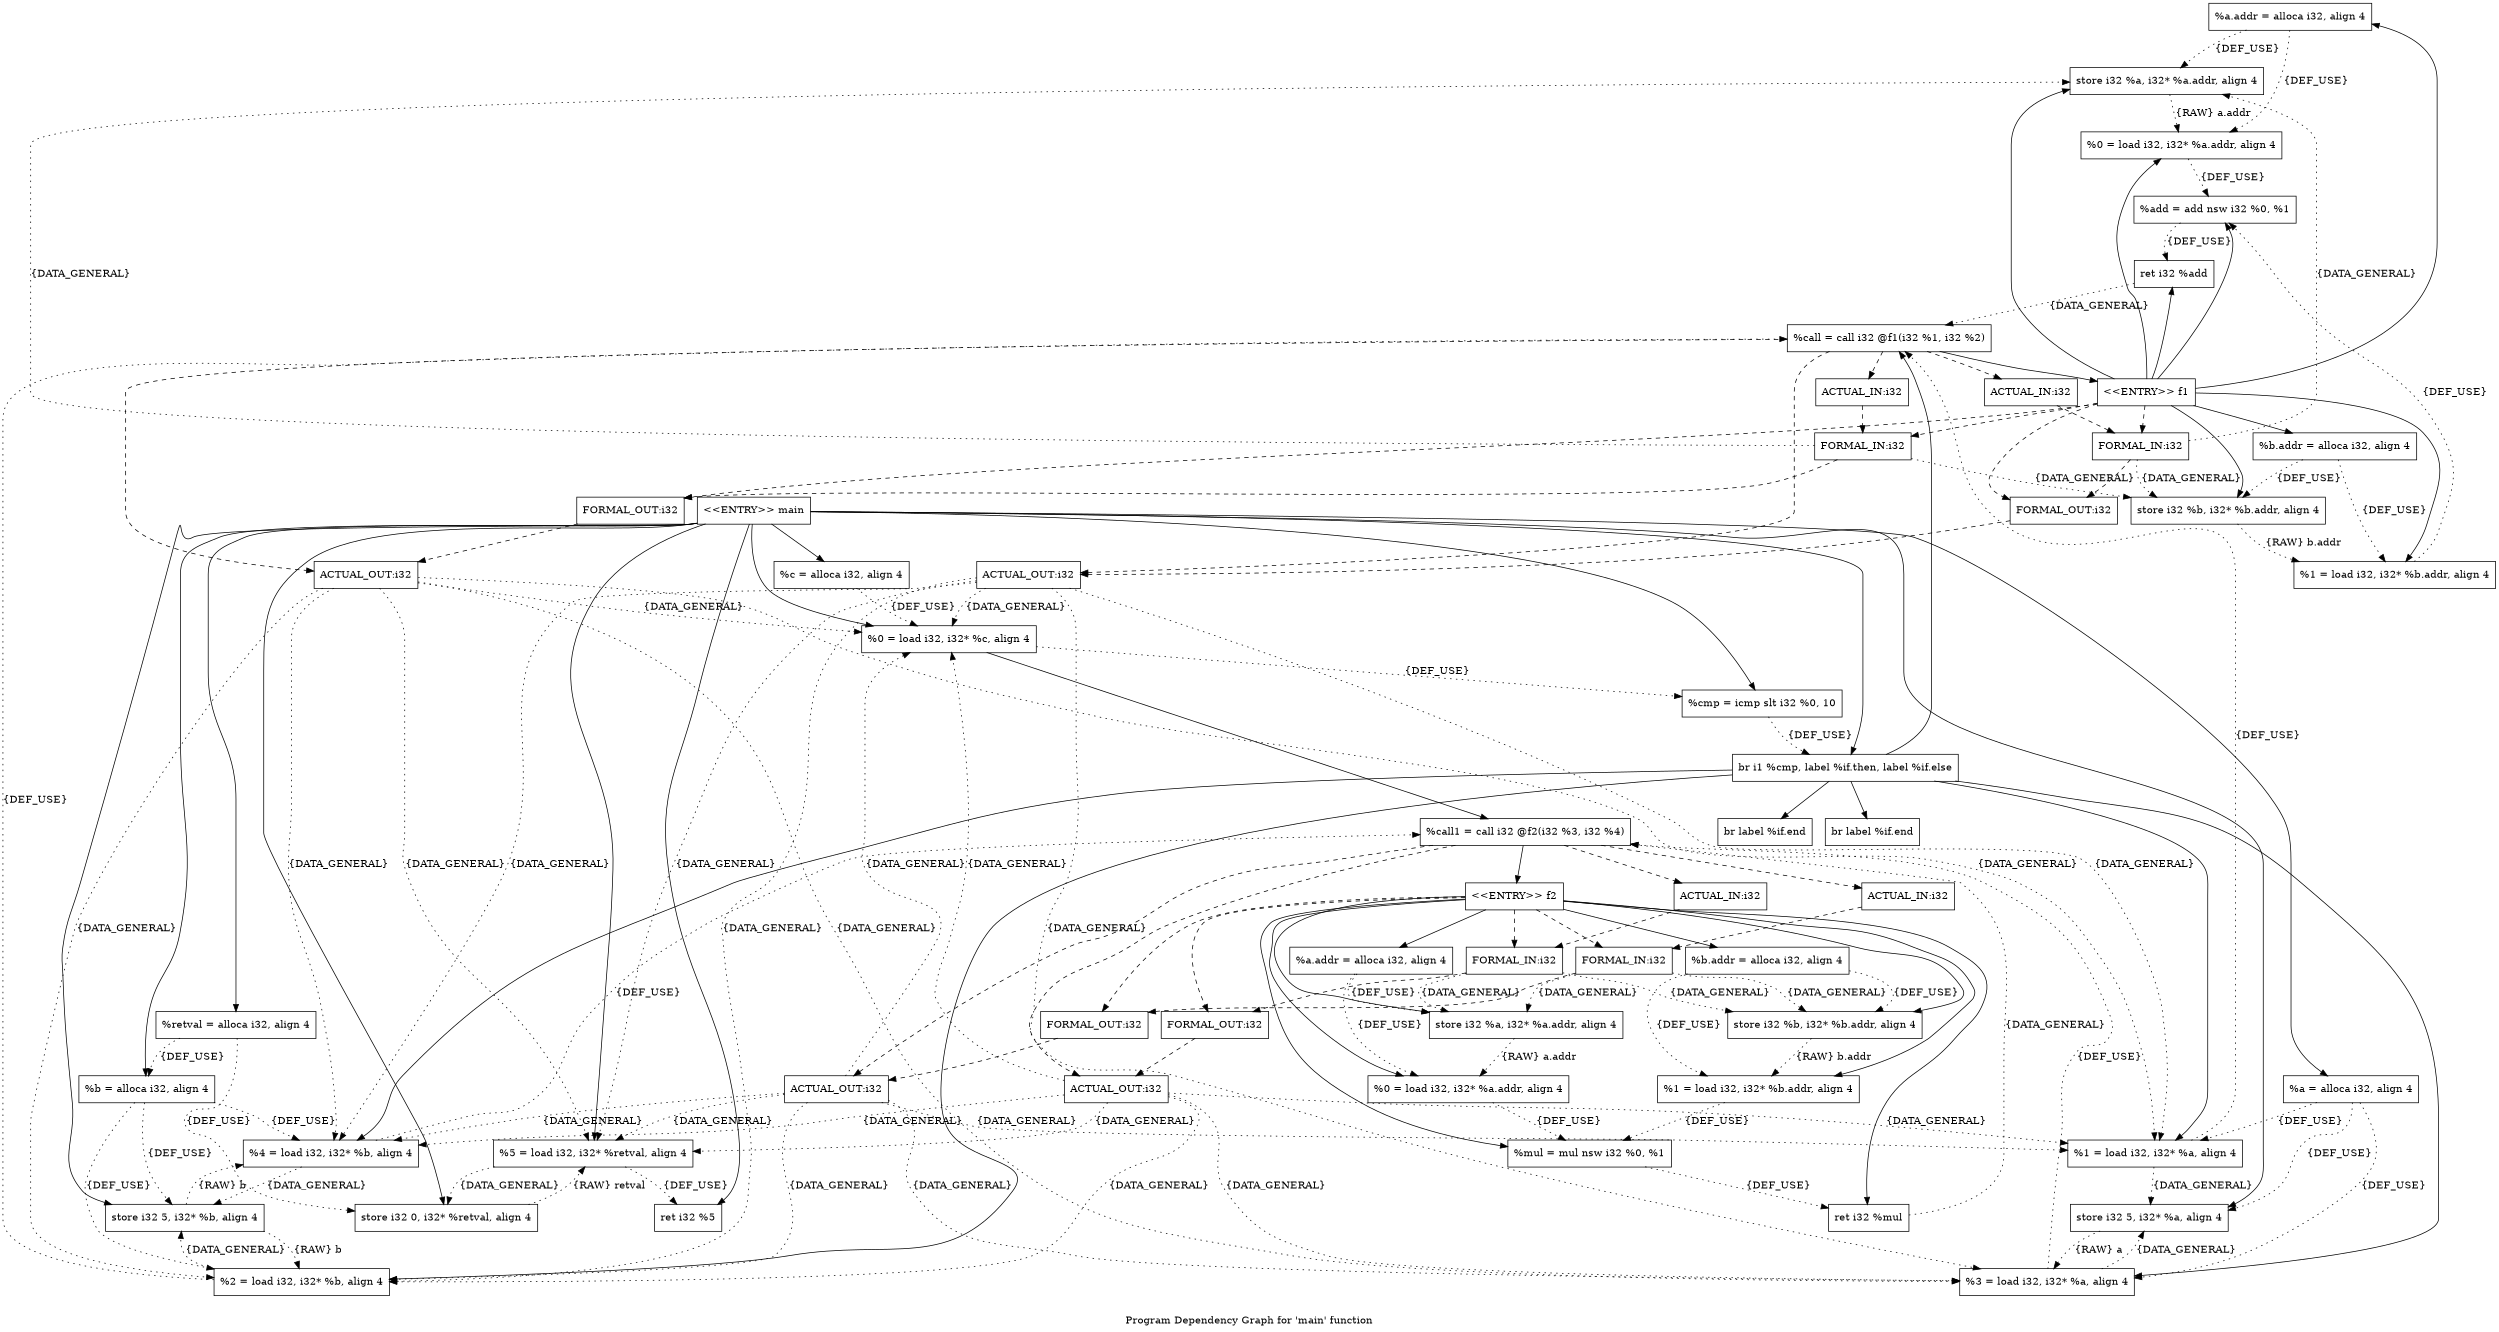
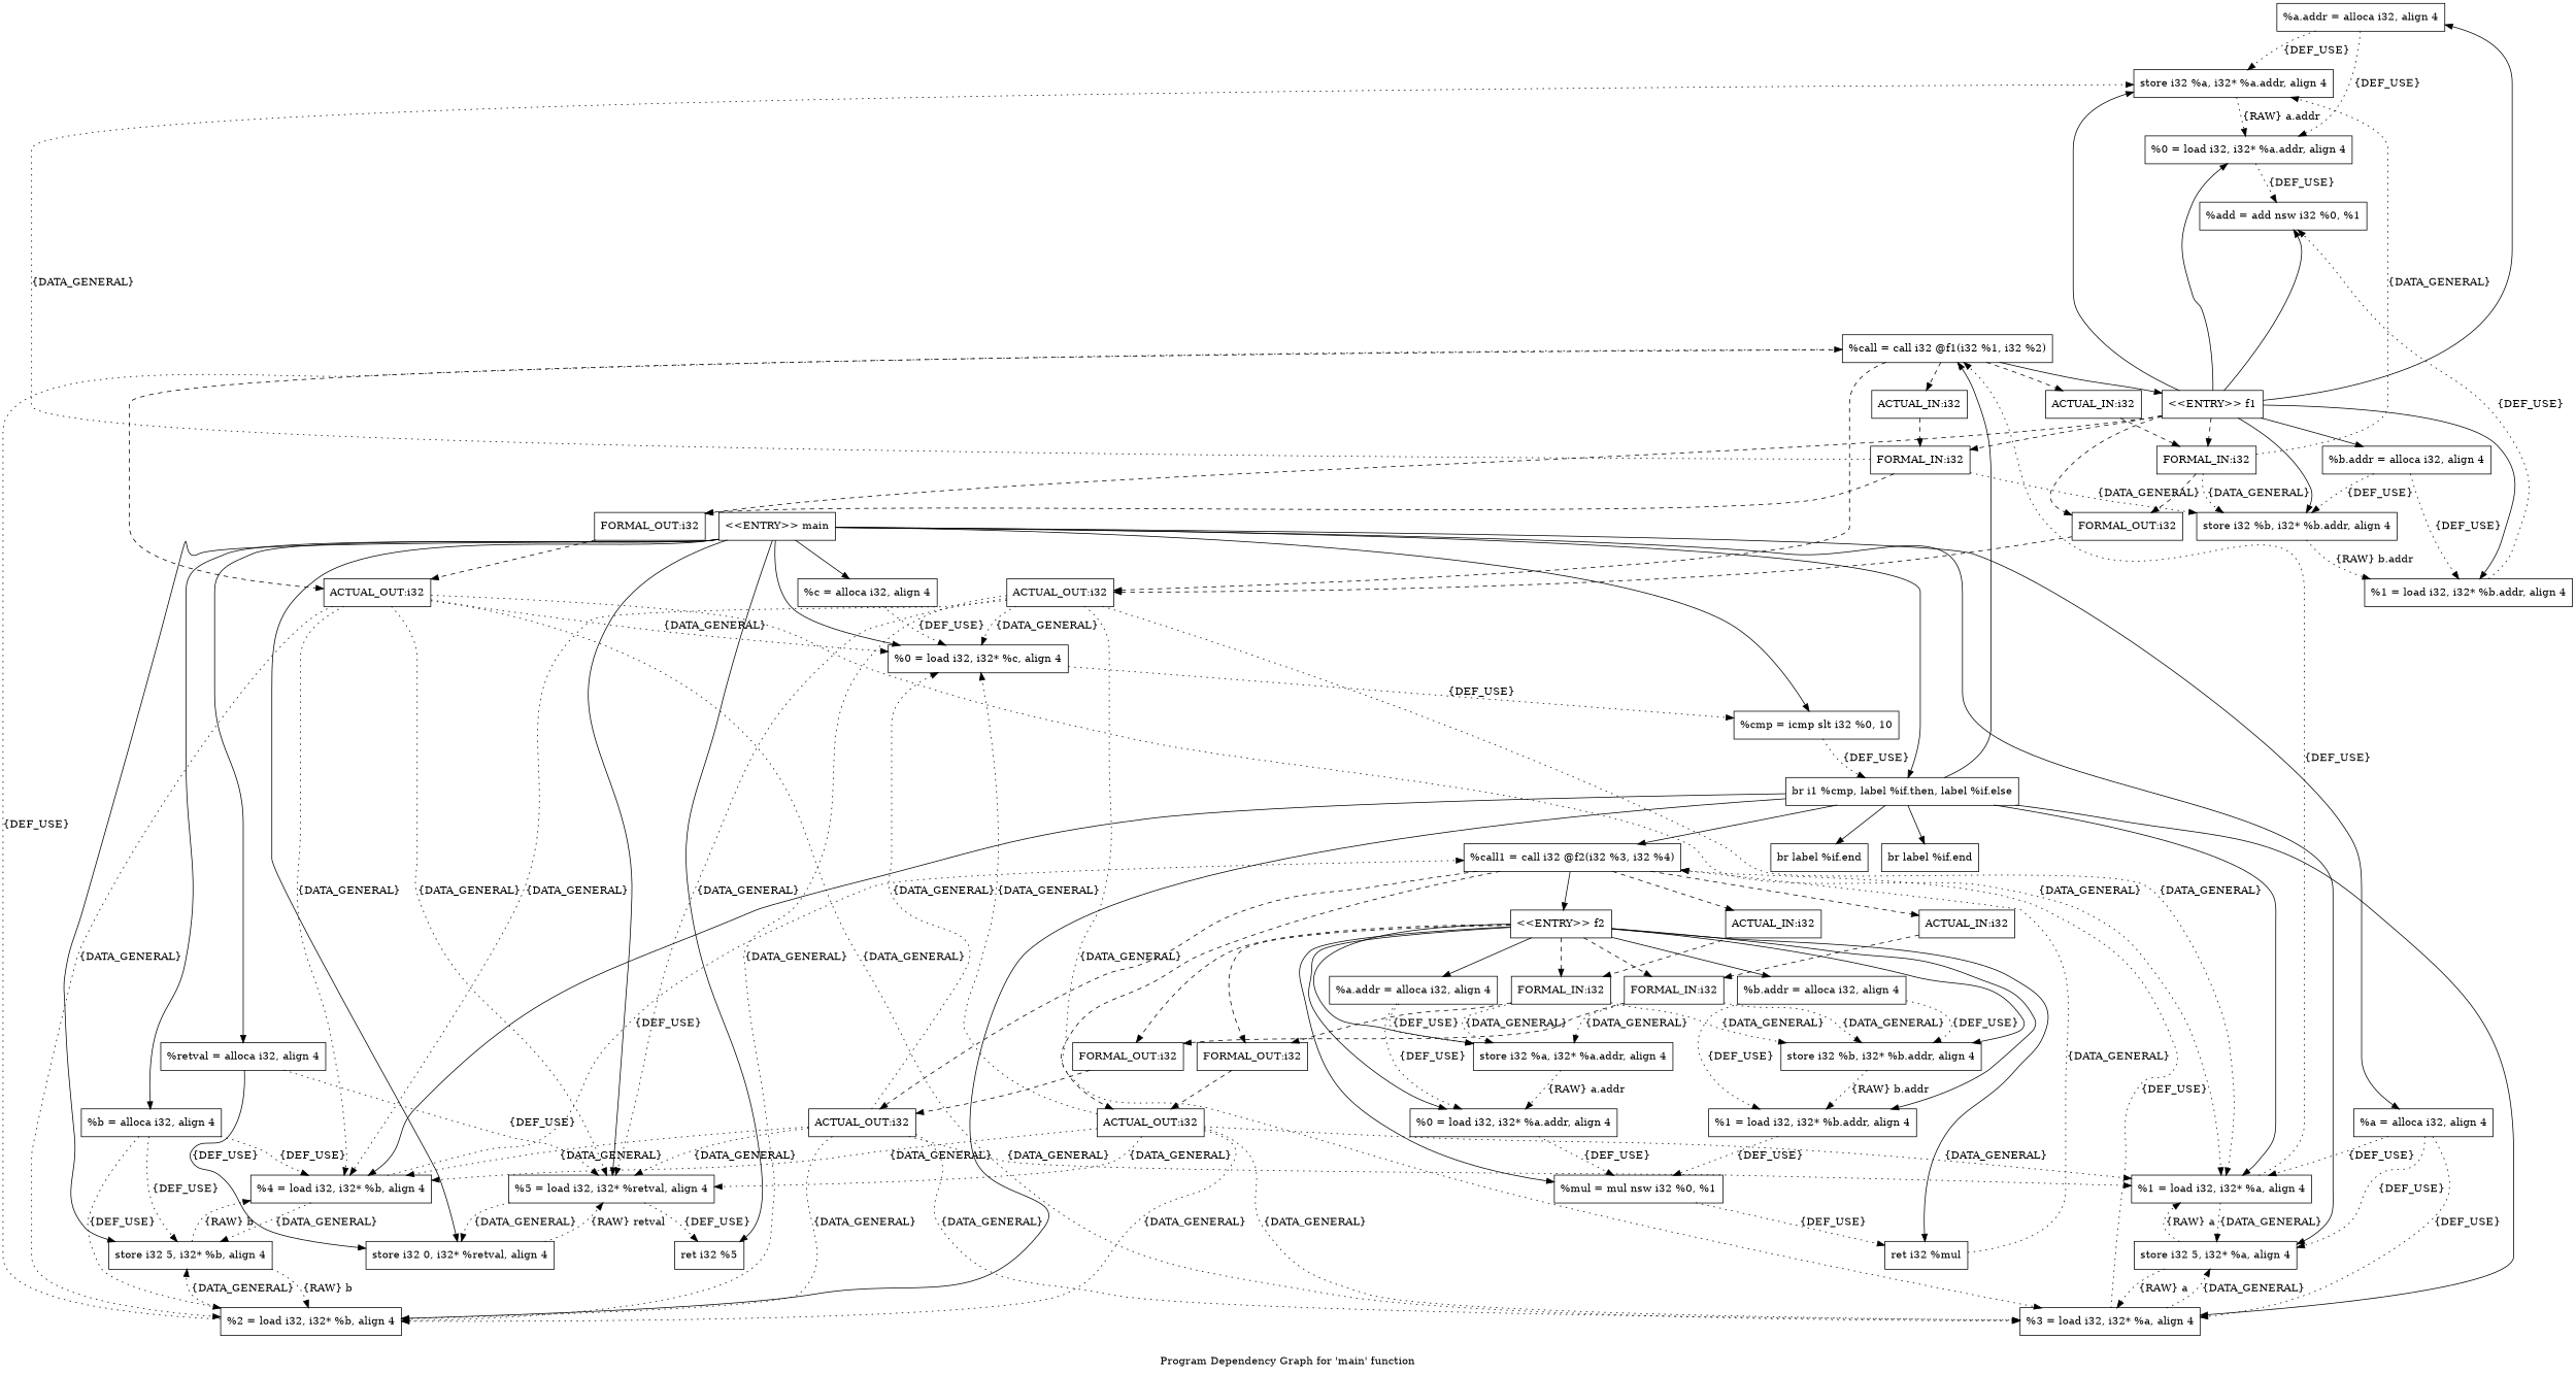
  digraph {
    label="Program Dependency Graph for 'main' function"
    node [shape=record]
    edge [style=dotted]
    n1 [label="{  %a.addr = alloca i32, align 4}"]
    n2 [label="{  store i32 %a, i32* %a.addr, align 4}"]
    n3 [label="{  %0 = load i32, i32* %a.addr, align 4}"]
    n4 [label="{  %add = add nsw i32 %0, %1}"]
-   n5 [label="{  ret i32 %add}"]
    n6 [label="{  %call = call i32 @f1(i32 %1, i32 %2)}"]
    n7 [label="{  %b.addr = alloca i32, align 4}"]
    n8 [label="{  store i32 %b, i32* %b.addr, align 4}"]
    n9 [label="{  %1 = load i32, i32* %b.addr, align 4}"]
    n10 [label="{\<\<ENTRY\>\> f1}"]
    n11 [label="{ACTUAL_IN:i32}"]
    n12 [label="{ACTUAL_OUT:i32}"]
    n13 [label="{ACTUAL_IN:i32}"]
    n14 [label="{ACTUAL_OUT:i32}"]
    n15 [label="{FORMAL_IN:i32}"]
    n16 [label="{FORMAL_OUT:i32}"]
    n17 [label="{FORMAL_IN:i32}"]
    n18 [label="{FORMAL_OUT:i32}"]
    n19 [label="{  %0 = load i32, i32* %c, align 4}"]
    n20 [label="{  %5 = load i32, i32* %retval, align 4}"]
    n21 [label="{  %1 = load i32, i32* %a, align 4}"]
    n22 [label="{  %3 = load i32, i32* %a, align 4}"]
    n23 [label="{  %2 = load i32, i32* %b, align 4}"]
    n24 [label="{  %4 = load i32, i32* %b, align 4}"]
    n25 [label="{  %a.addr = alloca i32, align 4}"]
    n26 [label="{  store i32 %a, i32* %a.addr, align 4}"]
    n27 [label="{  %0 = load i32, i32* %a.addr, align 4}"]
    n28 [label="{  %mul = mul nsw i32 %0, %1}"]
    n29 [label="{  ret i32 %mul}"]
    n30 [label="{  %call1 = call i32 @f2(i32 %3, i32 %4)}"]
    n31 [label="{  %b.addr = alloca i32, align 4}"]
    n32 [label="{  store i32 %b, i32* %b.addr, align 4}"]
    n33 [label="{  %1 = load i32, i32* %b.addr, align 4}"]
    n34 [label="{\<\<ENTRY\>\> f2}"]
    n35 [label="{ACTUAL_IN:i32}"]
    n36 [label="{ACTUAL_OUT:i32}"]
    n37 [label="{ACTUAL_IN:i32}"]
    n38 [label="{ACTUAL_OUT:i32}"]
    n39 [label="{FORMAL_IN:i32}"]
    n40 [label="{FORMAL_OUT:i32}"]
    n41 [label="{FORMAL_IN:i32}"]
    n42 [label="{FORMAL_OUT:i32}"]
    n43 [label="{\<\<ENTRY\>\> main}"]
    n44 [label="{  %retval = alloca i32, align 4}"]
    n45 [label="{  %a = alloca i32, align 4}"]
    n46 [label="{  %b = alloca i32, align 4}"]
    n47 [label="{  %c = alloca i32, align 4}"]
    n48 [label="{  store i32 0, i32* %retval, align 4}"]
    n49 [label="{  store i32 5, i32* %a, align 4}"]
    n50 [label="{  store i32 5, i32* %b, align 4}"]
    n51 [label="{  %cmp = icmp slt i32 %0, 10}"]
    n52 [label="{  br i1 %cmp, label %if.then, label %if.else}"]
    n53 [label="{  ret i32 %5}"]
    n54 [label="{  br label %if.end}"]
    n55 [label="{  br label %if.end}"]
    n1 -> n2 [label="{DEF_USE}"]
    n1 -> n3 [label="{DEF_USE}"]
    n2 -> n3 [label="{RAW} a.addr"]
    n3 -> n4 [label="{DEF_USE}"]
-   n4 -> n5 [label="{DEF_USE}"]
-   n5 -> n6 [label="{DATA_GENERAL}"]
    n6 -> n10 [style=""]
    n6 -> n11 [style=dashed]
    n6 -> n12 [style=dashed]
    n6 -> n13 [style=dashed]
    n6 -> n14 [style=dashed]
    n7 -> n8 [label="{DEF_USE}"]
    n7 -> n9 [label="{DEF_USE}"]
    n8 -> n9 [label="{RAW} b.addr"]
    n9 -> n4 [label="{DEF_USE}"]
    n10 -> n1 [style=""]
    n10 -> n2 [style=""]
    n10 -> n3 [style=""]
    n10 -> n4 [style=""]
-   n10 -> n5 [style=""]
    n10 -> n7 [style=""]
    n10 -> n8 [style=""]
    n10 -> n9 [style=""]
    n10 -> n15 [style=dashed]
    n10 -> n16 [style=dashed]
    n10 -> n17 [style=dashed]
    n10 -> n18 [style=dashed]
    n11 -> n15 [style=dashed]
    n12 -> n19 [label="{DATA_GENERAL}"]
    n12 -> n20 [label="{DATA_GENERAL}"]
    n12 -> n21 [label="{DATA_GENERAL}"]
    n12 -> n22 [label="{DATA_GENERAL}"]
    n12 -> n23 [label="{DATA_GENERAL}"]
    n12 -> n24 [label="{DATA_GENERAL}"]
    n13 -> n17 [style=dashed]
    n14 -> n19 [label="{DATA_GENERAL}"]
    n14 -> n20 [label="{DATA_GENERAL}"]
    n14 -> n21 [label="{DATA_GENERAL}"]
    n14 -> n22 [label="{DATA_GENERAL}"]
    n14 -> n23 [label="{DATA_GENERAL}"]
    n14 -> n24 [label="{DATA_GENERAL}"]
    n15 -> n2 [label="{DATA_GENERAL}"]
    n15 -> n8 [label="{DATA_GENERAL}"]
    n15 -> n16 [style=dashed]
    n16 -> n12 [style=dashed]
    n17 -> n2 [label="{DATA_GENERAL}"]
    n17 -> n8 [label="{DATA_GENERAL}"]
    n17 -> n18 [style=dashed]
    n18 -> n14 [style=dashed]
    n19 -> n51 [label="{DEF_USE}"]
    n20 -> n48 [label="{DATA_GENERAL}"]
    n20 -> n53 [label="{DEF_USE}"]
    n21 -> n6 [label="{DEF_USE}"]
    n21 -> n49 [label="{DATA_GENERAL}"]
    n22 -> n30 [label="{DEF_USE}"]
    n22 -> n49 [label="{DATA_GENERAL}"]
    n23 -> n6 [label="{DEF_USE}"]
    n23 -> n50 [label="{DATA_GENERAL}"]
    n24 -> n30 [label="{DEF_USE}"]
    n24 -> n50 [label="{DATA_GENERAL}"]
    n25 -> n26 [label="{DEF_USE}"]
    n25 -> n27 [label="{DEF_USE}"]
    n26 -> n27 [label="{RAW} a.addr"]
    n27 -> n28 [label="{DEF_USE}"]
    n28 -> n29 [label="{DEF_USE}"]
    n29 -> n30 [label="{DATA_GENERAL}"]
    n30 -> n34 [style=""]
    n30 -> n35 [style=dashed]
    n30 -> n36 [style=dashed]
    n30 -> n37 [style=dashed]
    n30 -> n38 [style=dashed]
    n31 -> n32 [label="{DEF_USE}"]
    n31 -> n33 [label="{DEF_USE}"]
    n32 -> n33 [label="{RAW} b.addr"]
    n33 -> n28 [label="{DEF_USE}"]
    n34 -> n25 [style=""]
    n34 -> n26 [style=""]
    n34 -> n27 [style=""]
    n34 -> n28 [style=""]
    n34 -> n29 [style=""]
    n34 -> n31 [style=""]
    n34 -> n32 [style=""]
    n34 -> n33 [style=""]
    n34 -> n39 [style=dashed]
    n34 -> n40 [style=dashed]
    n34 -> n41 [style=dashed]
    n34 -> n42 [style=dashed]
    n35 -> n39 [style=dashed]
    n36 -> n19 [label="{DATA_GENERAL}"]
    n36 -> n20 [label="{DATA_GENERAL}"]
    n36 -> n21 [label="{DATA_GENERAL}"]
    n36 -> n22 [label="{DATA_GENERAL}"]
    n36 -> n23 [label="{DATA_GENERAL}"]
    n36 -> n24 [label="{DATA_GENERAL}"]
    n37 -> n41 [style=dashed]
    n38 -> n19 [label="{DATA_GENERAL}"]
    n38 -> n20 [label="{DATA_GENERAL}"]
    n38 -> n21 [label="{DATA_GENERAL}"]
    n38 -> n22 [label="{DATA_GENERAL}"]
    n38 -> n23 [label="{DATA_GENERAL}"]
    n38 -> n24 [label="{DATA_GENERAL}"]
    n39 -> n26 [label="{DATA_GENERAL}"]
    n39 -> n32 [label="{DATA_GENERAL}"]
    n39 -> n40 [style=dashed]
    n40 -> n36 [style=dashed]
    n41 -> n26 [label="{DATA_GENERAL}"]
    n41 -> n32 [label="{DATA_GENERAL}"]
    n41 -> n42 [style=dashed]
    n42 -> n38 [style=dashed]
    n43 -> n19 [style=""]
    n43 -> n20 [style=""]
    n43 -> n44 [style=""]
    n43 -> n45 [style=""]
    n43 -> n46 [style=""]
    n43 -> n47 [style=""]
    n43 -> n48 [style=""]
    n43 -> n49 [style=""]
    n43 -> n50 [style=""]
    n43 -> n51 [style=""]
    n43 -> n52 [style=""]
    n43 -> n53 [style=""]
-   n44 -> n46 [label="{DEF_USE}"]
-   n44 -> n48 [label="{DEF_USE}"]
+   n44 -> n20 [label="{DEF_USE}"]
+   n44 -> n48 [label="{DEF_USE}" style=solid]
    n45 -> n21 [label="{DEF_USE}"]
    n45 -> n22 [label="{DEF_USE}"]
    n45 -> n49 [label="{DEF_USE}"]
    n46 -> n23 [label="{DEF_USE}"]
    n46 -> n24 [label="{DEF_USE}"]
    n46 -> n50 [label="{DEF_USE}"]
    n47 -> n19 [label="{DEF_USE}"]
    n48 -> n20 [label="{RAW} retval"]
+   n49 -> n21 [label="{RAW} a"]
    n49 -> n22 [label="{RAW} a"]
    n50 -> n23 [label="{RAW} b"]
    n50 -> n24 [label="{RAW} b"]
    n51 -> n52 [label="{DEF_USE}"]
    n52 -> n6 [style=""]
    n52 -> n21 [style=""]
    n52 -> n22 [style=""]
    n52 -> n23 [style=""]
    n52 -> n24 [style=""]
-   n19 -> n30 [style=""]
+   n52 -> n30 [style=""]
    n52 -> n54 [style=""]
    n52 -> n55 [style=""]
  }
